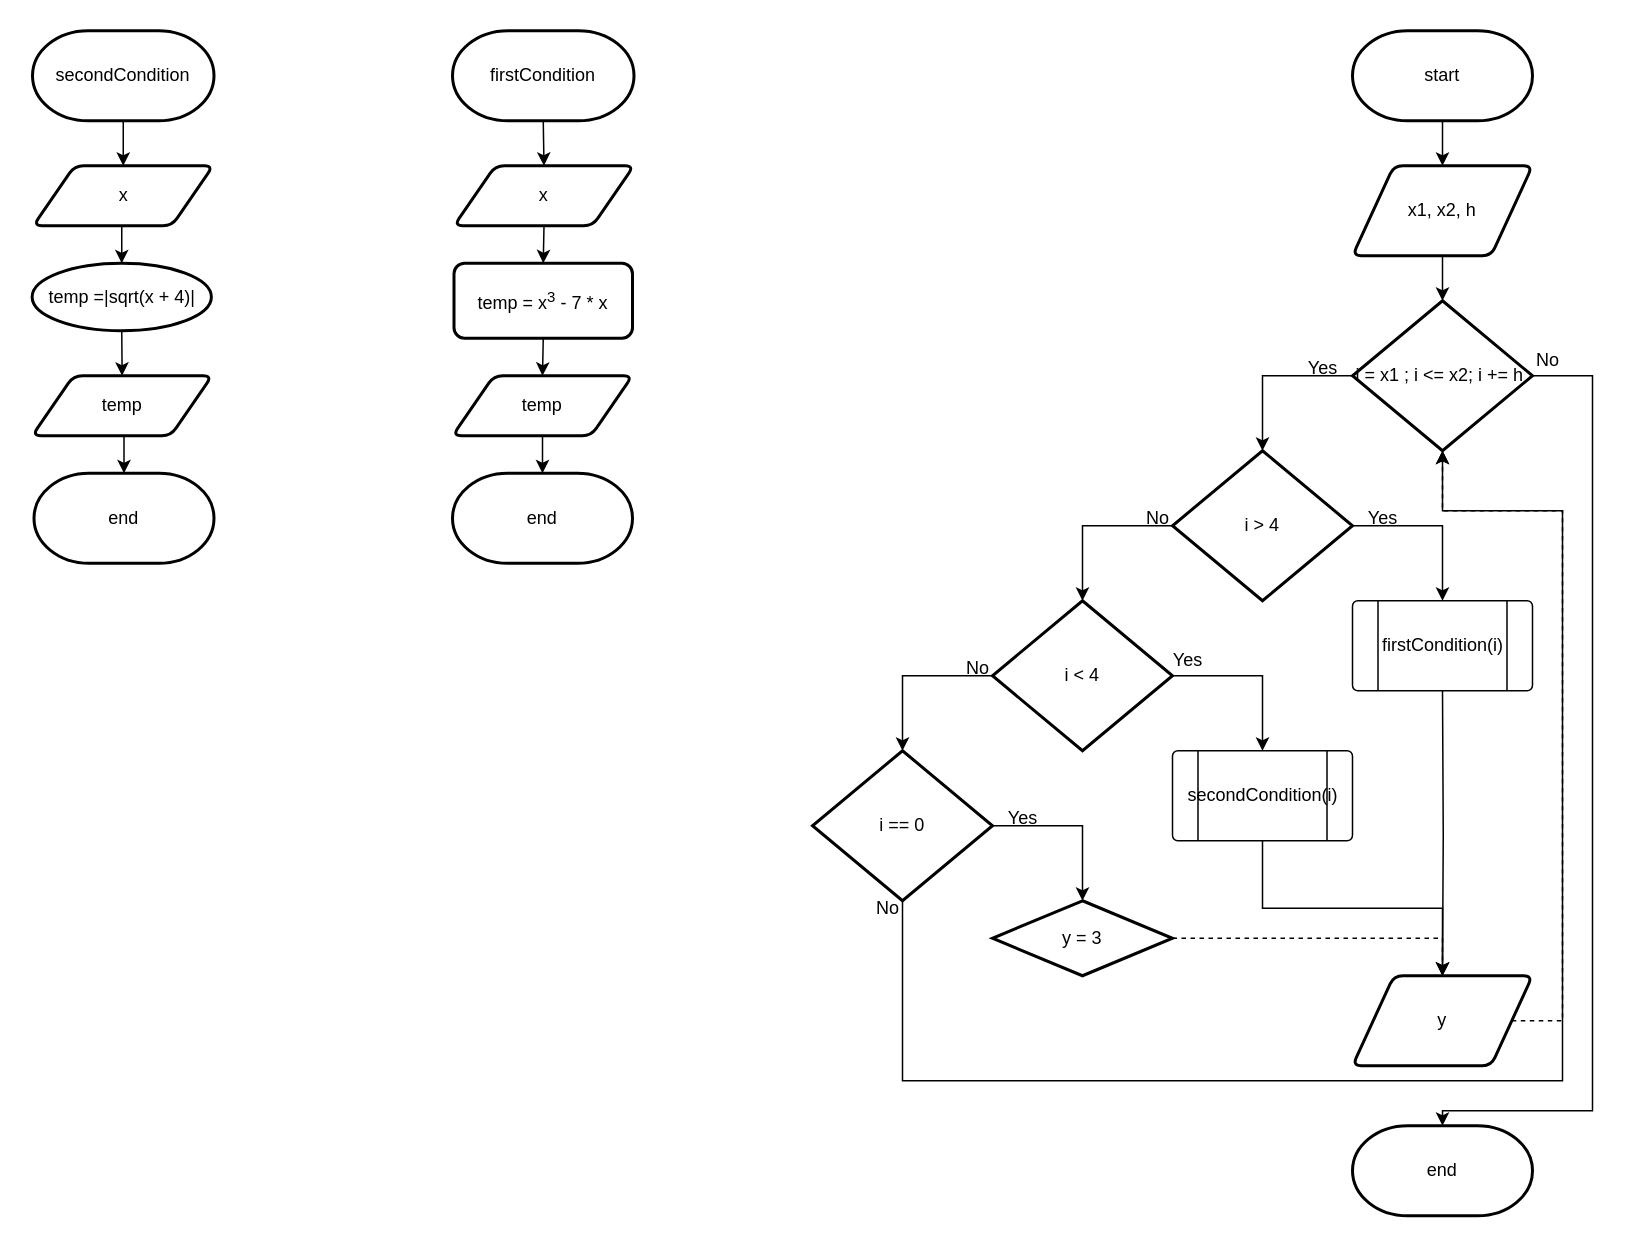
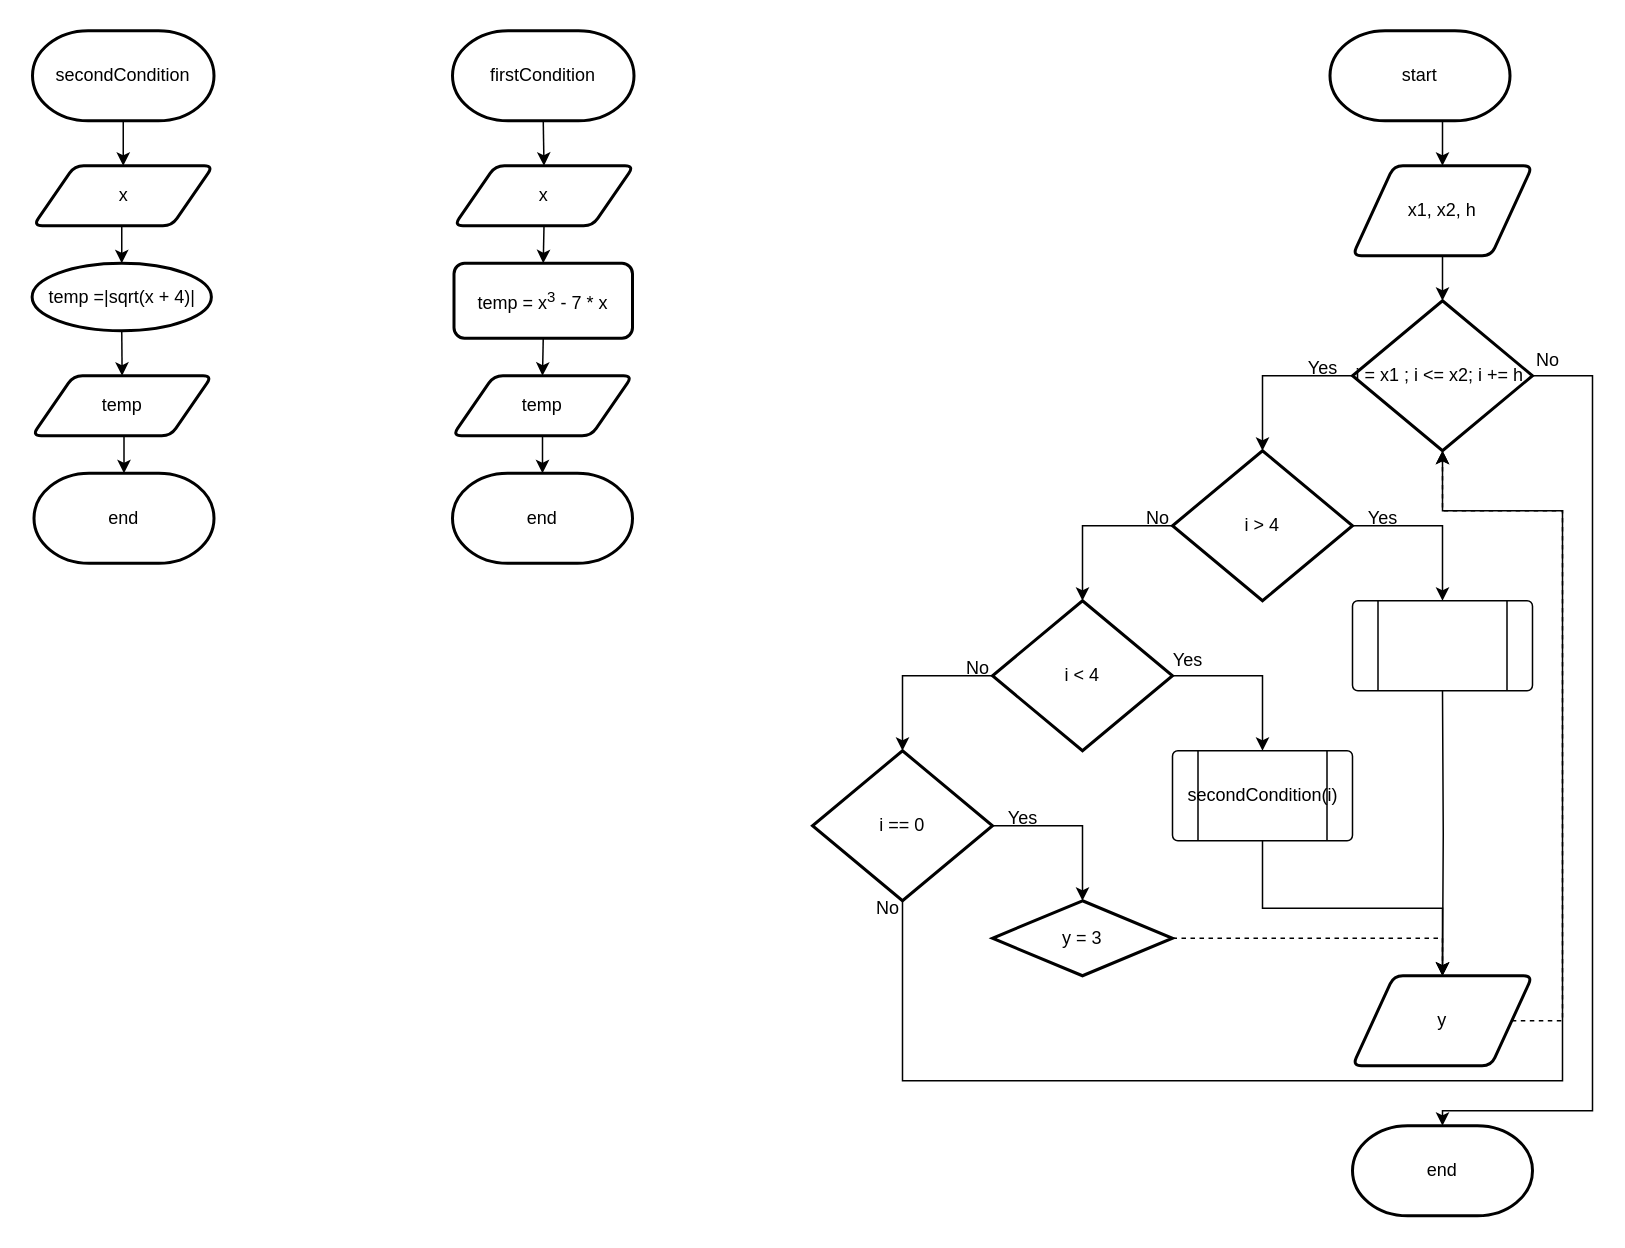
  <mxCell id="0" />
  <mxCell id="1" parent="0" />
  <mxCell id="2" style="edgeStyle=orthogonalEdgeStyle;rounded=0;orthogonalLoop=1;jettySize=auto;html=1;exitX=0.5;exitY=1;exitDx=0;exitDy=0;exitPerimeter=0;entryX=0.5;entryY=0;entryDx=0;entryDy=0;" edge="1" parent="1" source="3" target="5"><mxGeometry relative="1" as="geometry" /></mxCell>
- <mxCell id="3" value="start" style="strokeWidth=2;html=1;shape=mxgraph.flowchart.terminator;whiteSpace=wrap;" vertex="1" parent="1"><mxGeometry x="901" width="120" height="60" as="geometry" y="20" /></mxCell>
+ <mxCell id="3" value="start" style="strokeWidth=2;html=1;shape=mxgraph.flowchart.terminator;whiteSpace=wrap;" vertex="1" parent="1"><mxGeometry x="886" y="20" width="120" height="60" as="geometry" /></mxCell>
  <mxCell id="4" style="edgeStyle=orthogonalEdgeStyle;rounded=0;orthogonalLoop=1;jettySize=auto;html=1;exitX=0.5;exitY=1;exitDx=0;exitDy=0;entryX=0.5;entryY=0;entryDx=0;entryDy=0;entryPerimeter=0;" edge="1" parent="1" source="5" target="22"><mxGeometry relative="1" as="geometry" /></mxCell>
  <mxCell id="5" value="x1, x2, h" style="shape=parallelogram;html=1;strokeWidth=2;perimeter=parallelogramPerimeter;whiteSpace=wrap;rounded=1;arcSize=12;size=0.23;" vertex="1" parent="1"><mxGeometry x="901" y="110" width="120" height="60" as="geometry" /></mxCell>
  <mxCell id="6" style="edgeStyle=orthogonalEdgeStyle;rounded=0;orthogonalLoop=1;jettySize=auto;html=1;exitX=0;exitY=0.5;exitDx=0;exitDy=0;exitPerimeter=0;entryX=0.5;entryY=0;entryDx=0;entryDy=0;entryPerimeter=0;" edge="1" parent="1" source="8" target="11"><mxGeometry relative="1" as="geometry" /></mxCell>
  <mxCell id="7" style="edgeStyle=orthogonalEdgeStyle;rounded=0;orthogonalLoop=1;jettySize=auto;html=1;exitX=1;exitY=0.5;exitDx=0;exitDy=0;exitPerimeter=0;entryX=0.5;entryY=0;entryDx=0;entryDy=0;" edge="1" parent="1" source="8"><mxGeometry relative="1" as="geometry"><mxPoint x="961" y="400" as="targetPoint" /><Array as="points"><mxPoint x="961" y="350" /></Array></mxGeometry></mxCell>
  <mxCell id="8" value="i &amp;gt; 4" style="strokeWidth=2;html=1;shape=mxgraph.flowchart.decision;whiteSpace=wrap;" vertex="1" parent="1"><mxGeometry x="781" y="300" width="120" height="100" as="geometry" /></mxCell>
  <mxCell id="9" style="edgeStyle=orthogonalEdgeStyle;rounded=0;orthogonalLoop=1;jettySize=auto;html=1;exitX=1;exitY=0.5;exitDx=0;exitDy=0;exitPerimeter=0;" edge="1" parent="1" source="11" target="17"><mxGeometry relative="1" as="geometry" /></mxCell>
  <mxCell id="10" style="edgeStyle=orthogonalEdgeStyle;rounded=0;orthogonalLoop=1;jettySize=auto;html=1;exitX=0;exitY=0.5;exitDx=0;exitDy=0;exitPerimeter=0;entryX=0.5;entryY=0;entryDx=0;entryDy=0;entryPerimeter=0;" edge="1" parent="1" source="11" target="14"><mxGeometry relative="1" as="geometry" /></mxCell>
  <mxCell id="11" value="i &amp;lt; 4" style="strokeWidth=2;html=1;shape=mxgraph.flowchart.decision;whiteSpace=wrap;" vertex="1" parent="1"><mxGeometry x="661" y="400" width="120" height="100" as="geometry" /></mxCell>
  <mxCell id="12" style="edgeStyle=orthogonalEdgeStyle;rounded=0;orthogonalLoop=1;jettySize=auto;html=1;exitX=1;exitY=0.5;exitDx=0;exitDy=0;exitPerimeter=0;entryX=0.5;entryY=0;entryDx=0;entryDy=0;" edge="1" parent="1" source="14" target="19"><mxGeometry relative="1" as="geometry" /></mxCell>
  <mxCell id="13" style="edgeStyle=orthogonalEdgeStyle;rounded=0;orthogonalLoop=1;jettySize=auto;html=1;exitX=0.5;exitY=1;exitDx=0;exitDy=0;exitPerimeter=0;" edge="1" parent="1" source="14"><mxGeometry relative="1" as="geometry"><mxPoint x="961" y="300" as="targetPoint" /><Array as="points"><mxPoint x="601" y="720" /><mxPoint x="1041" y="720" /><mxPoint x="1041" y="340" /><mxPoint x="961" y="340" /></Array></mxGeometry></mxCell>
  <mxCell id="14" value="i == 0" style="strokeWidth=2;html=1;shape=mxgraph.flowchart.decision;whiteSpace=wrap;" vertex="1" parent="1"><mxGeometry y="500" width="120" height="100" as="geometry" x="541" /></mxCell>
  <mxCell id="15" style="edgeStyle=orthogonalEdgeStyle;rounded=0;orthogonalLoop=1;jettySize=auto;html=1;exitX=0.5;exitY=1;exitDx=0;exitDy=0;entryX=0.5;entryY=0;entryDx=0;entryDy=0;" edge="1" parent="1" target="24"><mxGeometry relative="1" as="geometry"><mxPoint x="961" y="600" as="targetPoint" /><mxPoint x="961" y="460" as="sourcePoint" /></mxGeometry></mxCell>
  <mxCell id="16" style="edgeStyle=orthogonalEdgeStyle;rounded=0;orthogonalLoop=1;jettySize=auto;html=1;exitX=0.5;exitY=1;exitDx=0;exitDy=0;entryX=0.5;entryY=0;entryDx=0;entryDy=0;" edge="1" parent="1" source="17" target="24"><mxGeometry relative="1" as="geometry" /></mxCell>
  <mxCell id="17" value="" style="verticalLabelPosition=bottom;verticalAlign=top;html=1;shape=process;whiteSpace=wrap;rounded=1;size=0.14;arcSize=6;" vertex="1" parent="1"><mxGeometry x="781" y="500" width="120" height="60" as="geometry" /></mxCell>
  <mxCell id="18" style="edgeStyle=orthogonalEdgeStyle;rounded=0;orthogonalLoop=1;jettySize=auto;html=1;exitX=1;exitY=0.5;exitDx=0;exitDy=0;entryX=0.5;entryY=0;entryDx=0;entryDy=0;dashed=1;" edge="1" parent="1" source="19" target="24"><mxGeometry relative="1" as="geometry" /></mxCell>
  <mxCell id="19" value="y = 3" style="rhombus;whiteSpace=wrap;html=1;absoluteArcSize=1;arcSize=14;strokeWidth=2;" vertex="1" parent="1"><mxGeometry x="661" y="600" width="120" height="50" as="geometry" /></mxCell>
  <mxCell id="20" style="edgeStyle=orthogonalEdgeStyle;rounded=0;orthogonalLoop=1;jettySize=auto;html=1;exitX=0;exitY=0.5;exitDx=0;exitDy=0;exitPerimeter=0;entryX=0.5;entryY=0;entryDx=0;entryDy=0;entryPerimeter=0;" edge="1" parent="1" source="22" target="8"><mxGeometry relative="1" as="geometry" /></mxCell>
  <mxCell id="21" style="edgeStyle=orthogonalEdgeStyle;rounded=0;orthogonalLoop=1;jettySize=auto;html=1;exitX=1;exitY=0.5;exitDx=0;exitDy=0;exitPerimeter=0;entryX=0.5;entryY=0;entryDx=0;entryDy=0;entryPerimeter=0;" edge="1" parent="1" source="22" target="25"><mxGeometry relative="1" as="geometry"><mxPoint x="961" y="740" as="targetPoint" /><Array as="points"><mxPoint x="1061" y="250" /><mxPoint x="1061" y="740" /><mxPoint x="961" y="740" /></Array></mxGeometry></mxCell>
  <mxCell id="22" value="i = x1 ; i &amp;lt;= x2; i += h&amp;nbsp;" style="strokeWidth=2;html=1;shape=mxgraph.flowchart.decision;whiteSpace=wrap;" vertex="1" parent="1"><mxGeometry x="901" y="200" width="120" height="100" as="geometry" /></mxCell>
  <mxCell id="23" style="edgeStyle=orthogonalEdgeStyle;rounded=0;orthogonalLoop=1;jettySize=auto;html=1;exitX=1;exitY=0.5;exitDx=0;exitDy=0;entryX=0.5;entryY=1;entryDx=0;entryDy=0;entryPerimeter=0;dashed=1;" edge="1" parent="1" source="24" target="22"><mxGeometry relative="1" as="geometry"><Array as="points"><mxPoint x="1041" y="680" /><mxPoint x="1041" y="340" /><mxPoint x="961" y="340" /></Array></mxGeometry></mxCell>
  <mxCell id="24" value="y" style="shape=parallelogram;html=1;strokeWidth=2;perimeter=parallelogramPerimeter;whiteSpace=wrap;rounded=1;arcSize=12;size=0.23;" vertex="1" parent="1"><mxGeometry x="901" y="650" width="120" height="60" as="geometry" /></mxCell>
  <mxCell id="25" value="end" style="strokeWidth=2;html=1;shape=mxgraph.flowchart.terminator;whiteSpace=wrap;" vertex="1" parent="1"><mxGeometry x="901" y="750" width="120" height="60" as="geometry" /></mxCell>
  <mxCell id="26" value="Yes" style="text;html=1;align=center;verticalAlign=middle;resizable=0;points=[];autosize=1;strokeColor=none;fillColor=none;" vertex="1" parent="1"><mxGeometry x="771" y="425" width="40" height="30" as="geometry" /></mxCell>
  <mxCell id="27" value="Yes" style="text;html=1;align=center;verticalAlign=middle;resizable=0;points=[];autosize=1;strokeColor=none;fillColor=none;" vertex="1" parent="1"><mxGeometry x="901" y="330" width="40" height="30" as="geometry" /></mxCell>
  <mxCell id="28" value="Yes" style="text;html=1;align=center;verticalAlign=middle;resizable=0;points=[];autosize=1;strokeColor=none;fillColor=none;" vertex="1" parent="1"><mxGeometry x="861" y="230" width="40" height="30" as="geometry" /></mxCell>
  <mxCell id="29" value="Yes" style="text;html=1;align=center;verticalAlign=middle;resizable=0;points=[];autosize=1;strokeColor=none;fillColor=none;" vertex="1" parent="1"><mxGeometry x="661" y="530" width="40" height="30" as="geometry" /></mxCell>
  <mxCell id="30" value="No" style="text;html=1;align=center;verticalAlign=middle;resizable=0;points=[];autosize=1;strokeColor=none;fillColor=none;" vertex="1" parent="1"><mxGeometry x="1011" y="225" width="40" height="30" as="geometry" /></mxCell>
  <mxCell id="31" value="No" style="text;html=1;align=center;verticalAlign=middle;resizable=0;points=[];autosize=1;strokeColor=none;fillColor=none;" vertex="1" parent="1"><mxGeometry x="751" y="330" width="40" height="30" as="geometry" /></mxCell>
  <mxCell id="32" value="No" style="text;html=1;align=center;verticalAlign=middle;resizable=0;points=[];autosize=1;strokeColor=none;fillColor=none;" vertex="1" parent="1"><mxGeometry x="631" y="430" width="40" height="30" as="geometry" /></mxCell>
  <mxCell id="33" value="No" style="text;html=1;align=center;verticalAlign=middle;resizable=0;points=[];autosize=1;strokeColor=none;fillColor=none;" vertex="1" parent="1"><mxGeometry x="571" y="590" width="40" height="30" as="geometry" /></mxCell>
  <mxCell id="34" value="" style="verticalLabelPosition=bottom;verticalAlign=top;html=1;shape=process;whiteSpace=wrap;rounded=1;size=0.14;arcSize=6;" vertex="1" parent="1"><mxGeometry x="901" y="400" width="120" height="60" as="geometry" /></mxCell>
- <mxCell id="35" value="firstCondition(i)" style="text;html=1;align=center;verticalAlign=middle;resizable=0;points=[];autosize=1;strokeColor=none;fillColor=none;" vertex="1" parent="1"><mxGeometry x="911" y="415" width="100" height="30" as="geometry" /></mxCell>
  <mxCell id="36" value="secondCondition(i)" style="text;html=1;align=center;verticalAlign=middle;resizable=0;points=[];autosize=1;strokeColor=none;fillColor=none;" vertex="1" parent="1"><mxGeometry x="781" y="515" width="120" height="30" as="geometry" /></mxCell>
  <mxCell id="37" style="edgeStyle=orthogonalEdgeStyle;rounded=0;orthogonalLoop=1;jettySize=auto;html=1;exitX=0.5;exitY=1;exitDx=0;exitDy=0;exitPerimeter=0;entryX=0.5;entryY=0;entryDx=0;entryDy=0;" edge="1" parent="1" source="38" target="40"><mxGeometry relative="1" as="geometry" /></mxCell>
  <mxCell id="38" value="firstCondition" style="strokeWidth=2;html=1;shape=mxgraph.flowchart.terminator;whiteSpace=wrap;" vertex="1" parent="1"><mxGeometry x="301" width="121" height="60" as="geometry" y="20" /></mxCell>
  <mxCell id="39" style="edgeStyle=orthogonalEdgeStyle;rounded=0;orthogonalLoop=1;jettySize=auto;html=1;exitX=0.5;exitY=1;exitDx=0;exitDy=0;entryX=0.5;entryY=0;entryDx=0;entryDy=0;" edge="1" parent="1" source="40" target="42"><mxGeometry relative="1" as="geometry" /></mxCell>
  <mxCell id="40" value="x" style="shape=parallelogram;html=1;strokeWidth=2;perimeter=parallelogramPerimeter;whiteSpace=wrap;rounded=1;arcSize=12;size=0.23;" vertex="1" parent="1"><mxGeometry x="302" y="110" width="120" height="40" as="geometry" /></mxCell>
  <mxCell id="41" style="edgeStyle=orthogonalEdgeStyle;rounded=0;orthogonalLoop=1;jettySize=auto;html=1;exitX=0.5;exitY=1;exitDx=0;exitDy=0;entryX=0.5;entryY=0;entryDx=0;entryDy=0;" edge="1" parent="1" source="42" target="44"><mxGeometry relative="1" as="geometry" /></mxCell>
  <mxCell id="42" value="temp = x&lt;sup&gt;3&lt;/sup&gt;&amp;nbsp;- 7 * x" style="rounded=1;whiteSpace=wrap;html=1;absoluteArcSize=1;arcSize=14;strokeWidth=2;" vertex="1" parent="1"><mxGeometry x="302" y="175" width="119" height="50" as="geometry" /></mxCell>
  <mxCell id="43" style="edgeStyle=orthogonalEdgeStyle;rounded=0;orthogonalLoop=1;jettySize=auto;html=1;exitX=0.5;exitY=1;exitDx=0;exitDy=0;entryX=0.5;entryY=0;entryDx=0;entryDy=0;entryPerimeter=0;" edge="1" parent="1" source="44" target="45"><mxGeometry relative="1" as="geometry" /></mxCell>
  <mxCell id="44" value="temp" style="shape=parallelogram;html=1;strokeWidth=2;perimeter=parallelogramPerimeter;whiteSpace=wrap;rounded=1;arcSize=12;size=0.23;" vertex="1" parent="1"><mxGeometry x="301" y="250" width="120" height="40" as="geometry" /></mxCell>
  <mxCell id="45" value="end" style="strokeWidth=2;html=1;shape=mxgraph.flowchart.terminator;whiteSpace=wrap;" vertex="1" parent="1"><mxGeometry x="301" y="315" width="120" height="60" as="geometry" /></mxCell>
  <mxCell id="46" style="edgeStyle=orthogonalEdgeStyle;rounded=0;orthogonalLoop=1;jettySize=auto;html=1;exitX=0.5;exitY=1;exitDx=0;exitDy=0;exitPerimeter=0;entryX=0.5;entryY=0;entryDx=0;entryDy=0;" edge="1" parent="1" source="47" target="50"><mxGeometry relative="1" as="geometry" /></mxCell>
  <mxCell id="47" value="secondCondition" style="strokeWidth=2;html=1;shape=mxgraph.flowchart.terminator;whiteSpace=wrap;" vertex="1" parent="1"><mxGeometry x="21" width="121" height="60" as="geometry" y="20" /></mxCell>
  <mxCell id="48" style="edgeStyle=orthogonalEdgeStyle;rounded=0;orthogonalLoop=1;jettySize=auto;html=1;exitX=0.5;exitY=1;exitDx=0;exitDy=0;" edge="1" parent="1" source="50"><mxGeometry relative="1" as="geometry"><mxPoint x="81.5" y="150.333" as="targetPoint" /></mxGeometry></mxCell>
  <mxCell id="49" style="edgeStyle=orthogonalEdgeStyle;rounded=0;orthogonalLoop=1;jettySize=auto;html=1;exitX=0.5;exitY=1;exitDx=0;exitDy=0;entryX=0.5;entryY=0;entryDx=0;entryDy=0;" edge="1" parent="1" source="50" target="55"><mxGeometry relative="1" as="geometry" /></mxCell>
  <mxCell id="50" value="x" style="shape=parallelogram;html=1;strokeWidth=2;perimeter=parallelogramPerimeter;whiteSpace=wrap;rounded=1;arcSize=12;size=0.23;" vertex="1" parent="1"><mxGeometry x="21.5" y="110" width="120" height="40" as="geometry" /></mxCell>
  <mxCell id="51" style="edgeStyle=orthogonalEdgeStyle;rounded=0;orthogonalLoop=1;jettySize=auto;html=1;exitX=0.5;exitY=1;exitDx=0;exitDy=0;entryX=0.5;entryY=0;entryDx=0;entryDy=0;entryPerimeter=0;" edge="1" parent="1" source="52" target="53"><mxGeometry relative="1" as="geometry" /></mxCell>
  <mxCell id="52" value="temp" style="shape=parallelogram;html=1;strokeWidth=2;perimeter=parallelogramPerimeter;whiteSpace=wrap;rounded=1;arcSize=12;size=0.23;" vertex="1" parent="1"><mxGeometry x="20.75" y="250" width="120" height="40" as="geometry" /></mxCell>
  <mxCell id="53" value="end" style="strokeWidth=2;html=1;shape=mxgraph.flowchart.terminator;whiteSpace=wrap;" vertex="1" parent="1"><mxGeometry x="22" y="315" width="120" height="60" as="geometry" /></mxCell>
  <mxCell id="54" style="edgeStyle=orthogonalEdgeStyle;rounded=0;orthogonalLoop=1;jettySize=auto;html=1;exitX=0.5;exitY=1;exitDx=0;exitDy=0;entryX=0.5;entryY=0;entryDx=0;entryDy=0;" edge="1" parent="1" source="55" target="52"><mxGeometry relative="1" as="geometry" /></mxCell>
  <mxCell id="55" value="temp =|sqrt(x + 4)|" style="ellipse;whiteSpace=wrap;html=1;absoluteArcSize=1;arcSize=14;strokeWidth=2;" vertex="1" parent="1"><mxGeometry x="20.75" y="175" width="119.5" height="45" as="geometry" /></mxCell>
